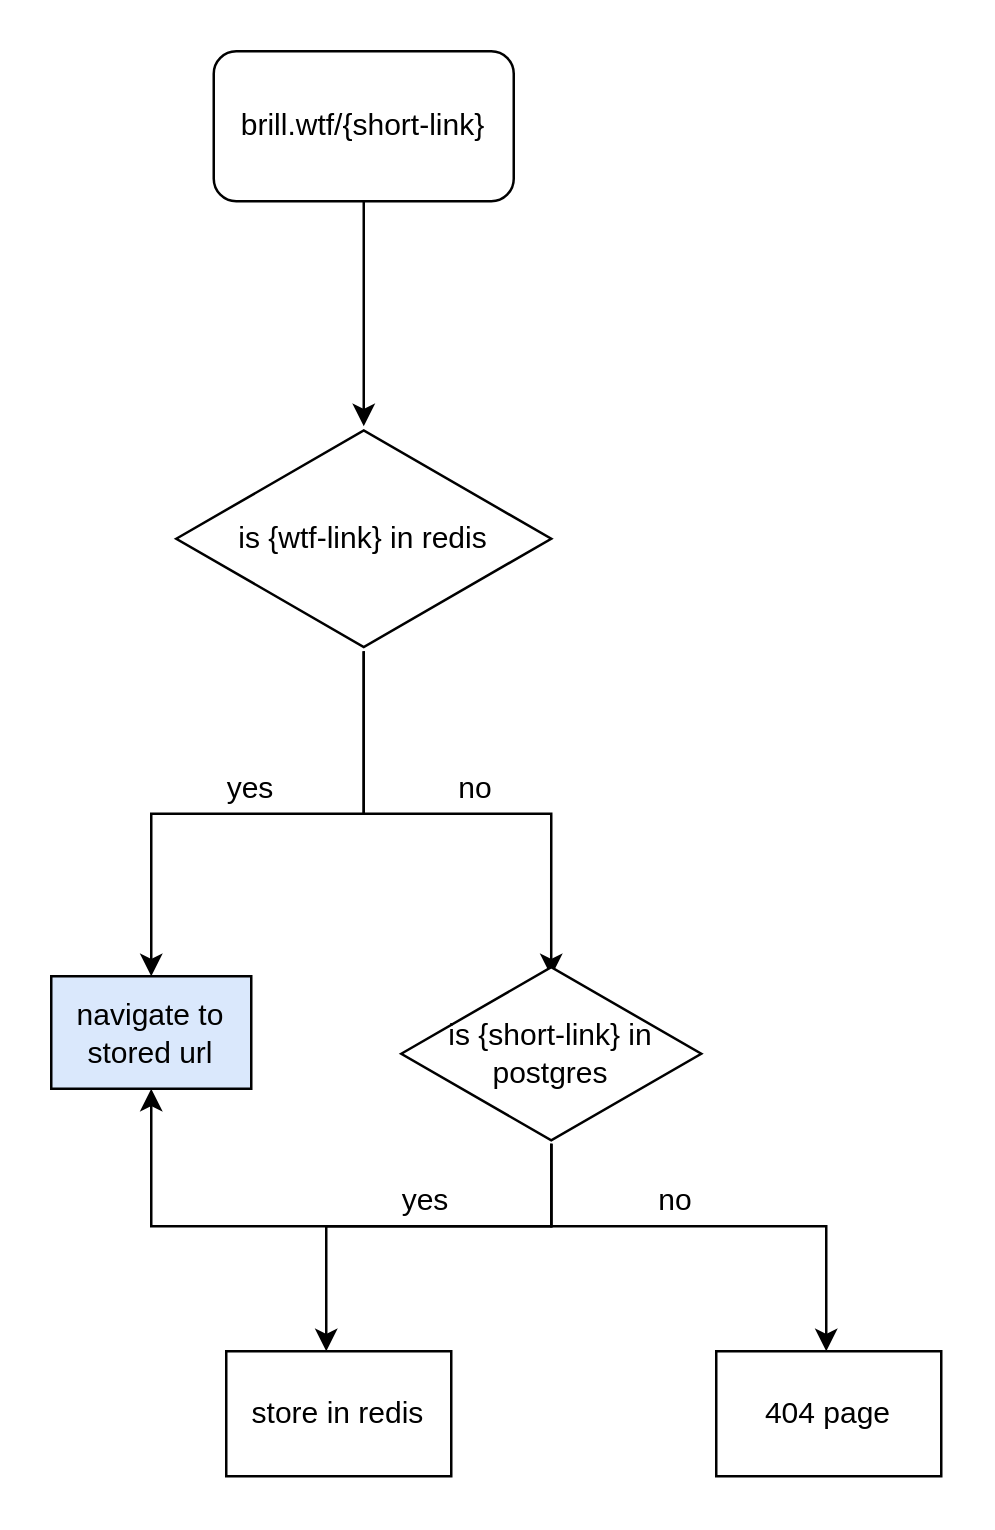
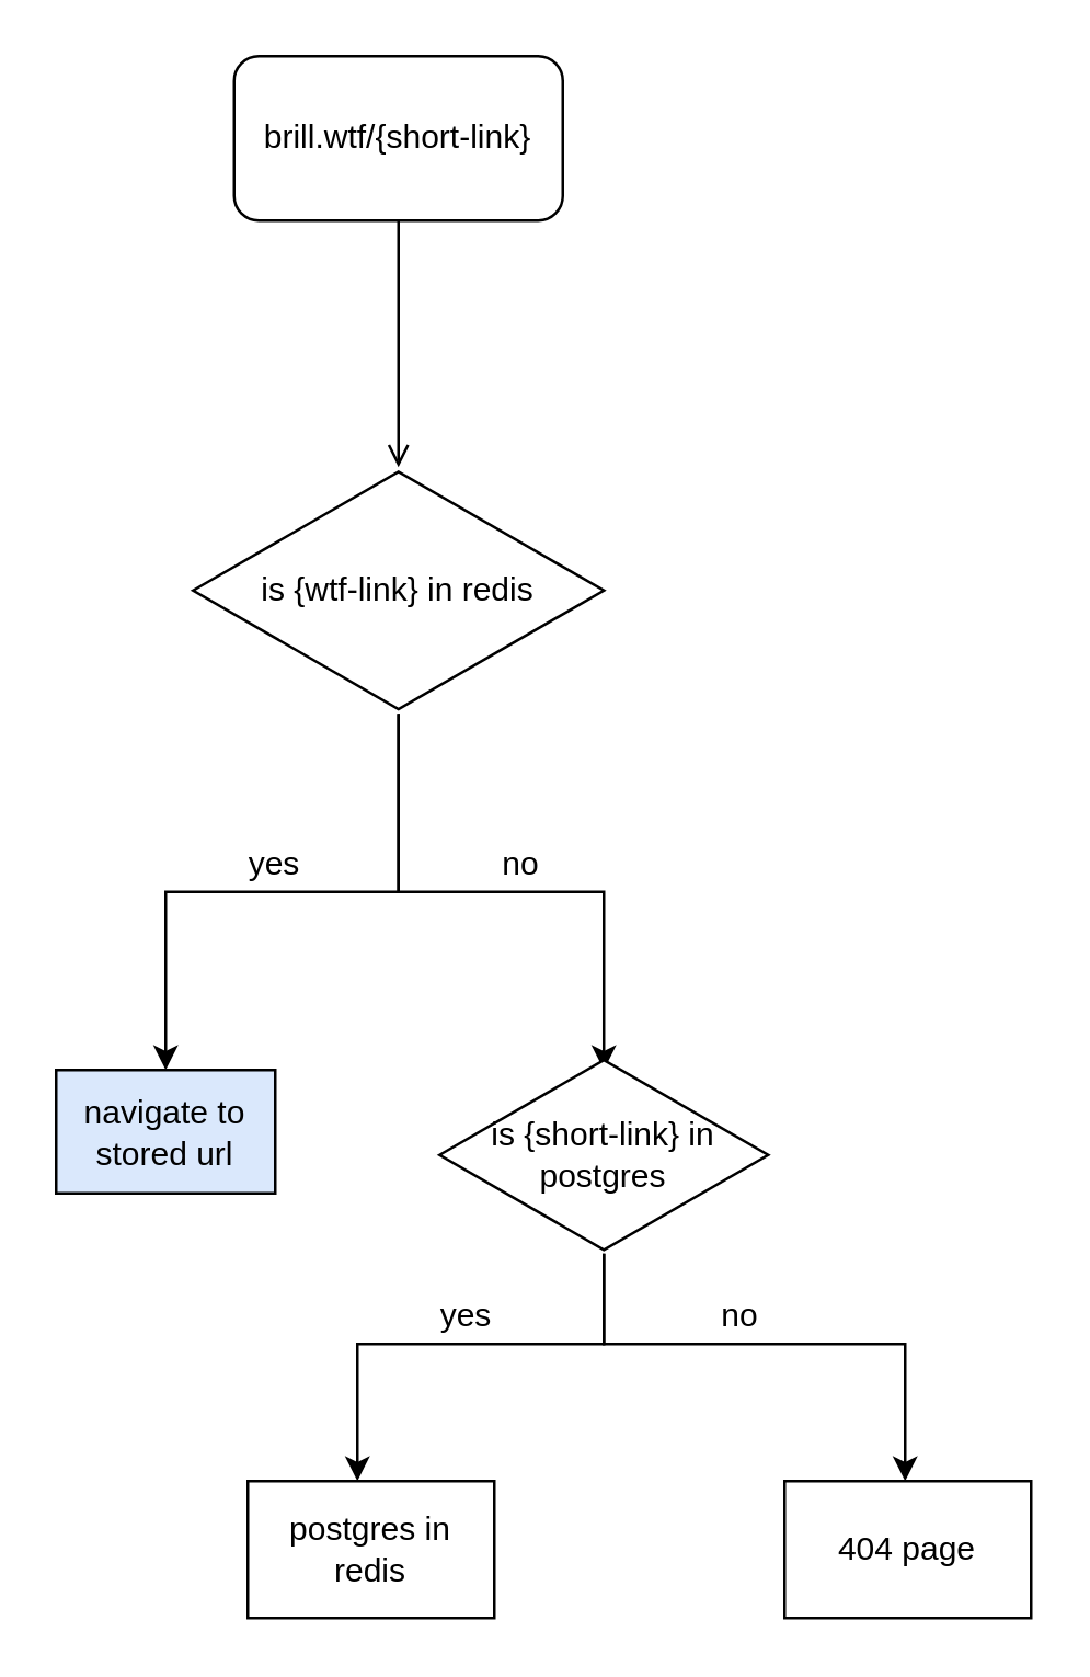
  <mxCell id="0" />
  <mxCell id="1" parent="0" />
- <mxCell id="2" style="edgeStyle=orthogonalEdgeStyle;rounded=0;orthogonalLoop=1;jettySize=auto;html=1;startArrow=none;startFill=0;" edge="1" parent="1" source="3" target="5"><mxGeometry relative="1" as="geometry"><Array as="points"><mxPoint x="145" y="140" /><mxPoint x="145" y="140" /></Array></mxGeometry></mxCell>
+ <mxCell id="2" style="edgeStyle=orthogonalEdgeStyle;rounded=0;orthogonalLoop=1;jettySize=auto;html=1;startArrow=none;startFill=0;endArrow=open;" edge="1" parent="1" source="3" target="5"><mxGeometry relative="1" as="geometry"><Array as="points"><mxPoint x="145" y="140" /><mxPoint x="145" y="140" /></Array></mxGeometry></mxCell>
  <mxCell id="3" value="brill.wtf/{short-link}" style="whiteSpace=wrap;html=1;rounded=1;" vertex="1" parent="1"><mxGeometry x="85" y="20" width="120" height="60" as="geometry" /></mxCell>
  <mxCell id="4" style="edgeStyle=orthogonalEdgeStyle;rounded=0;orthogonalLoop=1;jettySize=auto;html=1;startArrow=none;startFill=0;" edge="1" parent="1" source="5"><mxGeometry relative="1" as="geometry"><mxPoint x="60" y="390" as="targetPoint" /><Array as="points"><mxPoint x="145" y="325" /><mxPoint x="60" y="325" /></Array></mxGeometry></mxCell>
  <mxCell id="5" value="is {wtf-link} in redis" style="html=1;whiteSpace=wrap;aspect=fixed;shape=isoRectangle;" vertex="1" parent="1"><mxGeometry x="70" y="170" width="150" height="90" as="geometry" /></mxCell>
  <mxCell id="6" value="yes" style="text;html=1;strokeColor=none;fillColor=none;align=center;verticalAlign=middle;whiteSpace=wrap;rounded=0;" vertex="1" parent="1"><mxGeometry x="80" y="305" width="40" height="20" as="geometry" /></mxCell>
  <mxCell id="7" style="edgeStyle=orthogonalEdgeStyle;rounded=0;orthogonalLoop=1;jettySize=auto;html=1;startArrow=none;startFill=0;" edge="1" parent="1"><mxGeometry relative="1" as="geometry"><mxPoint x="219.99" y="390" as="targetPoint" /><mxPoint x="144.997" y="260" as="sourcePoint" /><Array as="points"><mxPoint x="144.99" y="325" /><mxPoint x="219.99" y="325" /><mxPoint x="219.99" y="390" /></Array></mxGeometry></mxCell>
  <mxCell id="8" value="no" style="text;html=1;strokeColor=none;fillColor=none;align=center;verticalAlign=middle;whiteSpace=wrap;rounded=0;" vertex="1" parent="1"><mxGeometry x="170" y="305" width="40" height="20" as="geometry" /></mxCell>
  <mxCell id="9" value="navigate to stored url" style="rounded=0;whiteSpace=wrap;html=1;fillColor=#dae8fc;" vertex="1" parent="1"><mxGeometry x="20" y="390" width="80" height="45" as="geometry" /></mxCell>
  <mxCell id="10" style="edgeStyle=orthogonalEdgeStyle;rounded=0;orthogonalLoop=1;jettySize=auto;html=1;startArrow=none;startFill=0;" edge="1" parent="1" source="13"><mxGeometry relative="1" as="geometry"><mxPoint x="130" y="540" as="targetPoint" /><Array as="points"><mxPoint x="220" y="490" /><mxPoint x="130" y="490" /></Array></mxGeometry></mxCell>
- <mxCell id="11" style="edgeStyle=orthogonalEdgeStyle;rounded=0;orthogonalLoop=1;jettySize=auto;html=1;entryX=0.5;entryY=1;entryDx=0;entryDy=0;startArrow=none;startFill=0;" edge="1" parent="1" source="13" target="9"><mxGeometry relative="1" as="geometry"><Array as="points"><mxPoint x="220" y="490" /><mxPoint x="60" y="490" /></Array></mxGeometry></mxCell>
  <mxCell id="12" style="edgeStyle=orthogonalEdgeStyle;rounded=0;orthogonalLoop=1;jettySize=auto;html=1;startArrow=none;startFill=0;" edge="1" parent="1" source="13"><mxGeometry relative="1" as="geometry"><mxPoint x="330" y="540" as="targetPoint" /><Array as="points"><mxPoint x="220" y="490" /><mxPoint x="330" y="490" /></Array></mxGeometry></mxCell>
  <mxCell id="13" value="is {short-link} in postgres" style="html=1;whiteSpace=wrap;aspect=fixed;shape=isoRectangle;" vertex="1" parent="1"><mxGeometry x="160" y="385" width="120" height="72" as="geometry" /></mxCell>
  <mxCell id="14" value="yes" style="text;html=1;strokeColor=none;fillColor=none;align=center;verticalAlign=middle;whiteSpace=wrap;rounded=0;" vertex="1" parent="1"><mxGeometry x="150" y="470" width="40" height="20" as="geometry" /></mxCell>
- <mxCell id="15" value="store in redis" style="rounded=0;whiteSpace=wrap;html=1;" vertex="1" parent="1"><mxGeometry x="90" y="540" width="90" height="50" as="geometry" /></mxCell>
+ <mxCell id="15" value="postgres in redis" style="rounded=0;whiteSpace=wrap;html=1;" vertex="1" parent="1"><mxGeometry x="90" y="540" width="90" height="50" as="geometry" /></mxCell>
  <mxCell id="16" value="no" style="text;html=1;strokeColor=none;fillColor=none;align=center;verticalAlign=middle;whiteSpace=wrap;rounded=0;" vertex="1" parent="1"><mxGeometry x="250" y="470" width="40" height="20" as="geometry" /></mxCell>
  <mxCell id="17" value="404 page" style="rounded=0;whiteSpace=wrap;html=1;" vertex="1" parent="1"><mxGeometry x="286" y="540" width="90" height="50" as="geometry" /></mxCell>
